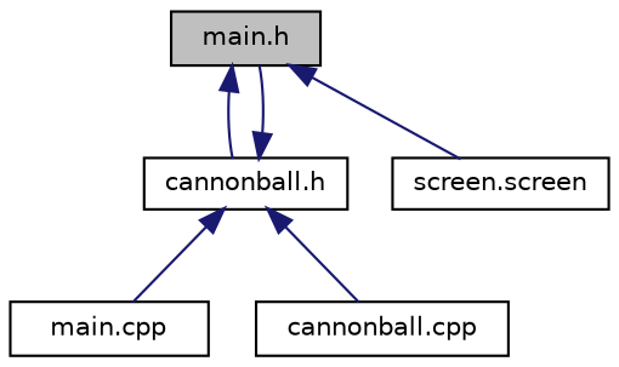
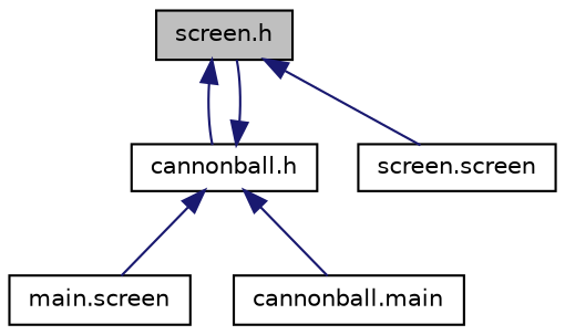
  digraph {
    node [color=black fillcolor=white fontname=Helvetica fontsize=10 shape=record style=filled]
    edge [color=midnightblue dir=back fontname=Helvetica fontsize=10 labelfontname=Helvetica labelfontsize=10 style=solid]
-   n1 [fillcolor=grey75 fontcolor=black height=0.2 label="main.h" width=0.4]
+   n1 [fillcolor=grey75 fontcolor=black height=0.2 label="screen.h" width=0.4]
    n2 [height=0.2 label="cannonball.h" width=0.4]
    n3 [height=0.2 label="screen.screen" width=0.4]
-   n4 [height=0.2 label="main.cpp" width=0.4]
-   n5 [height=0.2 label="cannonball.cpp" width=0.4]
+   n4 [height=0.2 label="main.screen" width=0.4]
+   n5 [height=0.2 label="cannonball.main" width=0.4]
    n1 -> n2
    n1 -> n3
    n2 -> n1
    n2 -> n4
    n2 -> n5
  }
